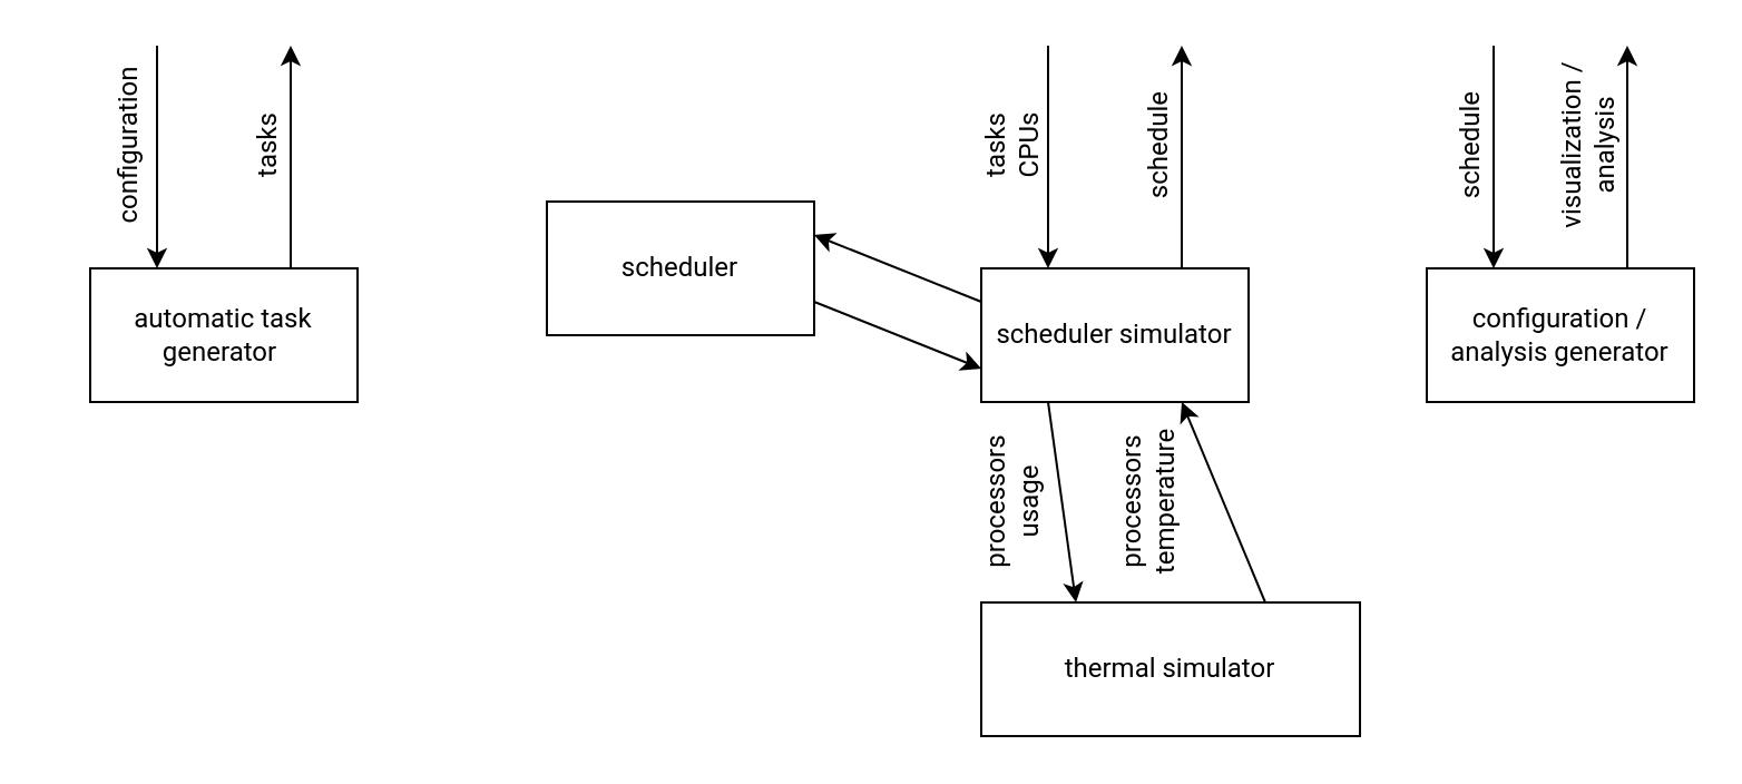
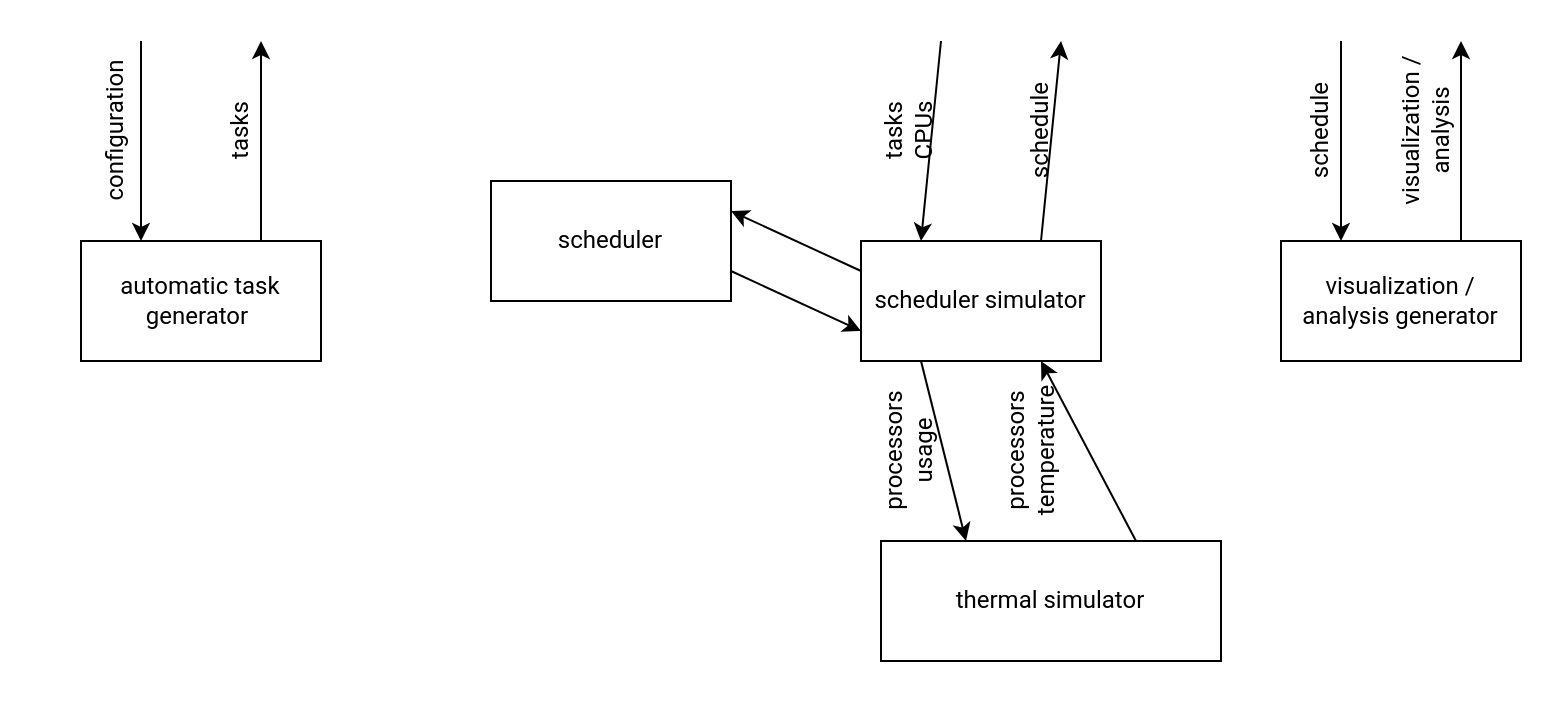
  <mxCell id="0" />
  <mxCell id="1" parent="0" />
  <mxCell id="2" value="scheduler" style="rounded=0;whiteSpace=wrap;html=1;fontFamily=Roboto;fontSource=https%3A%2F%2Ffonts.googleapis.com%2Fcss%3Ffamily%3DRoboto;" parent="1" vertex="1"><mxGeometry x="245" y="90" width="120" height="60" as="geometry" /></mxCell>
- <mxCell id="3" value="scheduler simulator" style="rounded=0;whiteSpace=wrap;html=1;fontFamily=Roboto;fontSource=https%3A%2F%2Ffonts.googleapis.com%2Fcss%3Ffamily%3DRoboto;" parent="1" vertex="1"><mxGeometry x="440" y="120" width="120" height="60" as="geometry" /></mxCell>
+ <mxCell id="3" value="scheduler simulator" style="rounded=0;whiteSpace=wrap;html=1;fontFamily=Roboto;fontSource=https%3A%2F%2Ffonts.googleapis.com%2Fcss%3Ffamily%3DRoboto;" parent="1" vertex="1"><mxGeometry x="430" y="120" width="120" height="60" as="geometry" /></mxCell>
  <mxCell id="4" value="thermal simulator" style="rounded=0;whiteSpace=wrap;html=1;fontFamily=Roboto;fontSource=https%3A%2F%2Ffonts.googleapis.com%2Fcss%3Ffamily%3DRoboto;" parent="1" vertex="1"><mxGeometry x="440" y="270" width="170" height="60" as="geometry" /></mxCell>
  <mxCell id="5" value="" style="endArrow=classic;html=1;exitX=0.25;exitY=1;exitDx=0;exitDy=0;entryX=0.25;entryY=0;entryDx=0;entryDy=0;fontFamily=Roboto;fontSource=https%3A%2F%2Ffonts.googleapis.com%2Fcss%3Ffamily%3DRoboto;" parent="1" source="3" target="4" edge="1"><mxGeometry width="50" height="50" relative="1" as="geometry"><mxPoint x="550" y="270" as="sourcePoint" /><mxPoint x="600" y="220" as="targetPoint" /></mxGeometry></mxCell>
  <mxCell id="6" value="" style="endArrow=classic;html=1;exitX=0.75;exitY=0;exitDx=0;exitDy=0;entryX=0.75;entryY=1;entryDx=0;entryDy=0;fontFamily=Roboto;fontSource=https%3A%2F%2Ffonts.googleapis.com%2Fcss%3Ffamily%3DRoboto;" parent="1" source="4" target="3" edge="1"><mxGeometry width="50" height="50" relative="1" as="geometry"><mxPoint x="480" y="190" as="sourcePoint" /><mxPoint x="480" y="250" as="targetPoint" /></mxGeometry></mxCell>
  <mxCell id="7" value="" style="endArrow=classic;html=1;exitX=1;exitY=0.75;exitDx=0;exitDy=0;entryX=0;entryY=0.75;entryDx=0;entryDy=0;fontFamily=Roboto;fontSource=https%3A%2F%2Ffonts.googleapis.com%2Fcss%3Ffamily%3DRoboto;" parent="1" source="2" target="3" edge="1"><mxGeometry width="50" height="50" relative="1" as="geometry"><mxPoint x="480" y="190" as="sourcePoint" /><mxPoint x="480" y="250" as="targetPoint" /></mxGeometry></mxCell>
  <mxCell id="8" value="" style="endArrow=classic;html=1;entryX=1;entryY=0.25;entryDx=0;entryDy=0;exitX=0;exitY=0.25;exitDx=0;exitDy=0;fontFamily=Roboto;fontSource=https%3A%2F%2Ffonts.googleapis.com%2Fcss%3Ffamily%3DRoboto;" parent="1" source="3" target="2" edge="1"><mxGeometry width="50" height="50" relative="1" as="geometry"><mxPoint x="550" y="270" as="sourcePoint" /><mxPoint x="600" y="220" as="targetPoint" /></mxGeometry></mxCell>
- <mxCell id="9" value="configuration / analysis generator" style="rounded=0;whiteSpace=wrap;html=1;fontFamily=Roboto;fontSource=https%3A%2F%2Ffonts.googleapis.com%2Fcss%3Ffamily%3DRoboto;" parent="1" vertex="1"><mxGeometry x="640" y="120" width="120" height="60" as="geometry" /></mxCell>
+ <mxCell id="9" value="visualization / analysis generator" style="rounded=0;whiteSpace=wrap;html=1;fontFamily=Roboto;fontSource=https%3A%2F%2Ffonts.googleapis.com%2Fcss%3Ffamily%3DRoboto;" parent="1" vertex="1"><mxGeometry x="640" y="120" width="120" height="60" as="geometry" /></mxCell>
  <mxCell id="10" value="automatic task generator&amp;nbsp;" style="rounded=0;whiteSpace=wrap;html=1;fontFamily=Roboto;fontSource=https%3A%2F%2Ffonts.googleapis.com%2Fcss%3Ffamily%3DRoboto;" parent="1" vertex="1"><mxGeometry y="120" width="120" height="60" as="geometry" x="40" /></mxCell>
  <mxCell id="11" value="" style="endArrow=classic;html=1;exitX=0.75;exitY=0;exitDx=0;exitDy=0;fontFamily=Roboto;fontSource=https%3A%2F%2Ffonts.googleapis.com%2Fcss%3Ffamily%3DRoboto;" parent="1" source="3" edge="1"><mxGeometry width="50" height="50" relative="1" as="geometry"><mxPoint x="430" y="250" as="sourcePoint" /><mxPoint x="530" y="20" as="targetPoint" /></mxGeometry></mxCell>
  <mxCell id="12" value="" style="endArrow=classic;html=1;entryX=0.25;entryY=0;entryDx=0;entryDy=0;fontFamily=Roboto;fontSource=https%3A%2F%2Ffonts.googleapis.com%2Fcss%3Ffamily%3DRoboto;" parent="1" target="3" edge="1"><mxGeometry width="50" height="50" relative="1" as="geometry"><mxPoint x="470" y="20" as="sourcePoint" /><mxPoint x="540" y="90" as="targetPoint" /></mxGeometry></mxCell>
  <mxCell id="13" value="" style="endArrow=classic;html=1;entryX=0.25;entryY=0;entryDx=0;entryDy=0;fontFamily=Roboto;fontSource=https%3A%2F%2Ffonts.googleapis.com%2Fcss%3Ffamily%3DRoboto;" parent="1" edge="1"><mxGeometry width="50" height="50" relative="1" as="geometry"><mxPoint x="70" y="20" as="sourcePoint" /><mxPoint x="70" y="120" as="targetPoint" /></mxGeometry></mxCell>
  <mxCell id="14" value="" style="endArrow=classic;html=1;entryX=0.25;entryY=0;entryDx=0;entryDy=0;fontFamily=Roboto;fontSource=https%3A%2F%2Ffonts.googleapis.com%2Fcss%3Ffamily%3DRoboto;" parent="1" edge="1"><mxGeometry width="50" height="50" relative="1" as="geometry"><mxPoint x="670" y="20" as="sourcePoint" /><mxPoint x="670" y="120" as="targetPoint" /></mxGeometry></mxCell>
  <mxCell id="15" value="" style="endArrow=classic;html=1;exitX=0.75;exitY=0;exitDx=0;exitDy=0;fontFamily=Roboto;fontSource=https%3A%2F%2Ffonts.googleapis.com%2Fcss%3Ffamily%3DRoboto;" parent="1" edge="1"><mxGeometry width="50" height="50" relative="1" as="geometry"><mxPoint x="130" y="120" as="sourcePoint" /><mxPoint x="130" y="20" as="targetPoint" /></mxGeometry></mxCell>
  <mxCell id="16" value="" style="endArrow=classic;html=1;exitX=0.75;exitY=0;exitDx=0;exitDy=0;fontFamily=Roboto;fontSource=https%3A%2F%2Ffonts.googleapis.com%2Fcss%3Ffamily%3DRoboto;" parent="1" edge="1"><mxGeometry width="50" height="50" relative="1" as="geometry"><mxPoint x="730" y="120" as="sourcePoint" /><mxPoint x="730" y="20" as="targetPoint" /></mxGeometry></mxCell>
  <mxCell id="17" value="tasks&lt;br&gt;CPUs" style="text;html=1;strokeColor=none;fillColor=none;align=center;verticalAlign=middle;whiteSpace=wrap;rounded=0;fontFamily=Roboto;fontSource=https%3A%2F%2Ffonts.googleapis.com%2Fcss%3Ffamily%3DRoboto;rotation=270;" parent="1" vertex="1"><mxGeometry x="419" y="50" width="70" height="30" as="geometry" /></mxCell>
  <mxCell id="18" value="schedule" style="text;html=1;strokeColor=none;fillColor=none;align=center;verticalAlign=middle;whiteSpace=wrap;rounded=0;fontFamily=Roboto;fontSource=https%3A%2F%2Ffonts.googleapis.com%2Fcss%3Ffamily%3DRoboto;rotation=270;" parent="1" vertex="1"><mxGeometry x="485" y="55" width="70" height="20" as="geometry" /></mxCell>
  <mxCell id="19" value="processors temperature" style="text;html=1;strokeColor=none;fillColor=none;align=center;verticalAlign=middle;whiteSpace=wrap;rounded=0;fontFamily=Roboto;fontSource=https%3A%2F%2Ffonts.googleapis.com%2Fcss%3Ffamily%3DRoboto;rotation=270;" parent="1" vertex="1"><mxGeometry x="480" y="210" width="70" height="30" as="geometry" /></mxCell>
  <mxCell id="20" value="processors usage" style="text;html=1;strokeColor=none;fillColor=none;align=center;verticalAlign=middle;whiteSpace=wrap;rounded=0;fontFamily=Roboto;fontSource=https%3A%2F%2Ffonts.googleapis.com%2Fcss%3Ffamily%3DRoboto;rotation=270;" parent="1" vertex="1"><mxGeometry x="419" y="210" width="70" height="30" as="geometry" /></mxCell>
  <mxCell id="21" value="tasks" style="text;html=1;strokeColor=none;fillColor=none;align=center;verticalAlign=middle;whiteSpace=wrap;rounded=0;fontFamily=Roboto;fontSource=https%3A%2F%2Ffonts.googleapis.com%2Fcss%3Ffamily%3DRoboto;rotation=270;" parent="1" vertex="1"><mxGeometry x="100" y="55" width="40" height="20" as="geometry" /></mxCell>
  <mxCell id="22" value="configuration" style="text;html=1;strokeColor=none;fillColor=none;align=center;verticalAlign=middle;whiteSpace=wrap;rounded=0;fontFamily=Roboto;fontSource=https%3A%2F%2Ffonts.googleapis.com%2Fcss%3Ffamily%3DRoboto;rotation=270;" parent="1" vertex="1"><mxGeometry x="20" y="55" width="75" height="20" as="geometry" /></mxCell>
  <mxCell id="23" value="schedule" style="text;html=1;strokeColor=none;fillColor=none;align=center;verticalAlign=middle;whiteSpace=wrap;rounded=0;fontFamily=Roboto;fontSource=https%3A%2F%2Ffonts.googleapis.com%2Fcss%3Ffamily%3DRoboto;rotation=270;" parent="1" vertex="1"><mxGeometry x="625" y="55" width="70" height="20" as="geometry" /></mxCell>
  <mxCell id="24" value="visualization / analysis" style="text;html=1;strokeColor=none;fillColor=none;align=center;verticalAlign=middle;whiteSpace=wrap;rounded=0;fontFamily=Roboto;fontSource=https%3A%2F%2Ffonts.googleapis.com%2Fcss%3Ffamily%3DRoboto;rotation=270;" parent="1" vertex="1"><mxGeometry x="665" y="50" width="95" height="30" as="geometry" /></mxCell>
